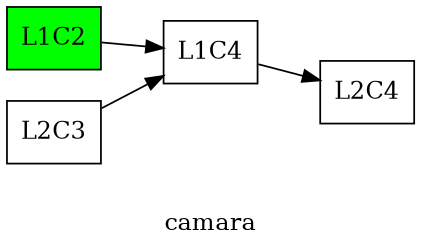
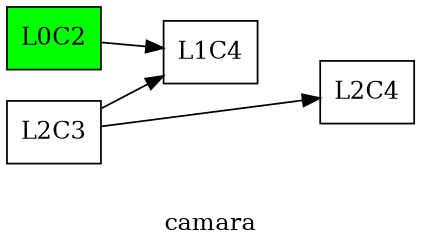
  digraph {
    label=camara
    rankdir=LR
    node [fillcolor=white shape=box style=filled]
-   L1C2 [fillcolor=green]
+   L1C2 [fillcolor=green label=L0C2]
    L1C4
    L2C3
    L2C4
    L1C2 -> L1C4
-   L1C4 -> L2C4
+   L2C3 -> L2C4
    L2C3 -> L1C4
  }
